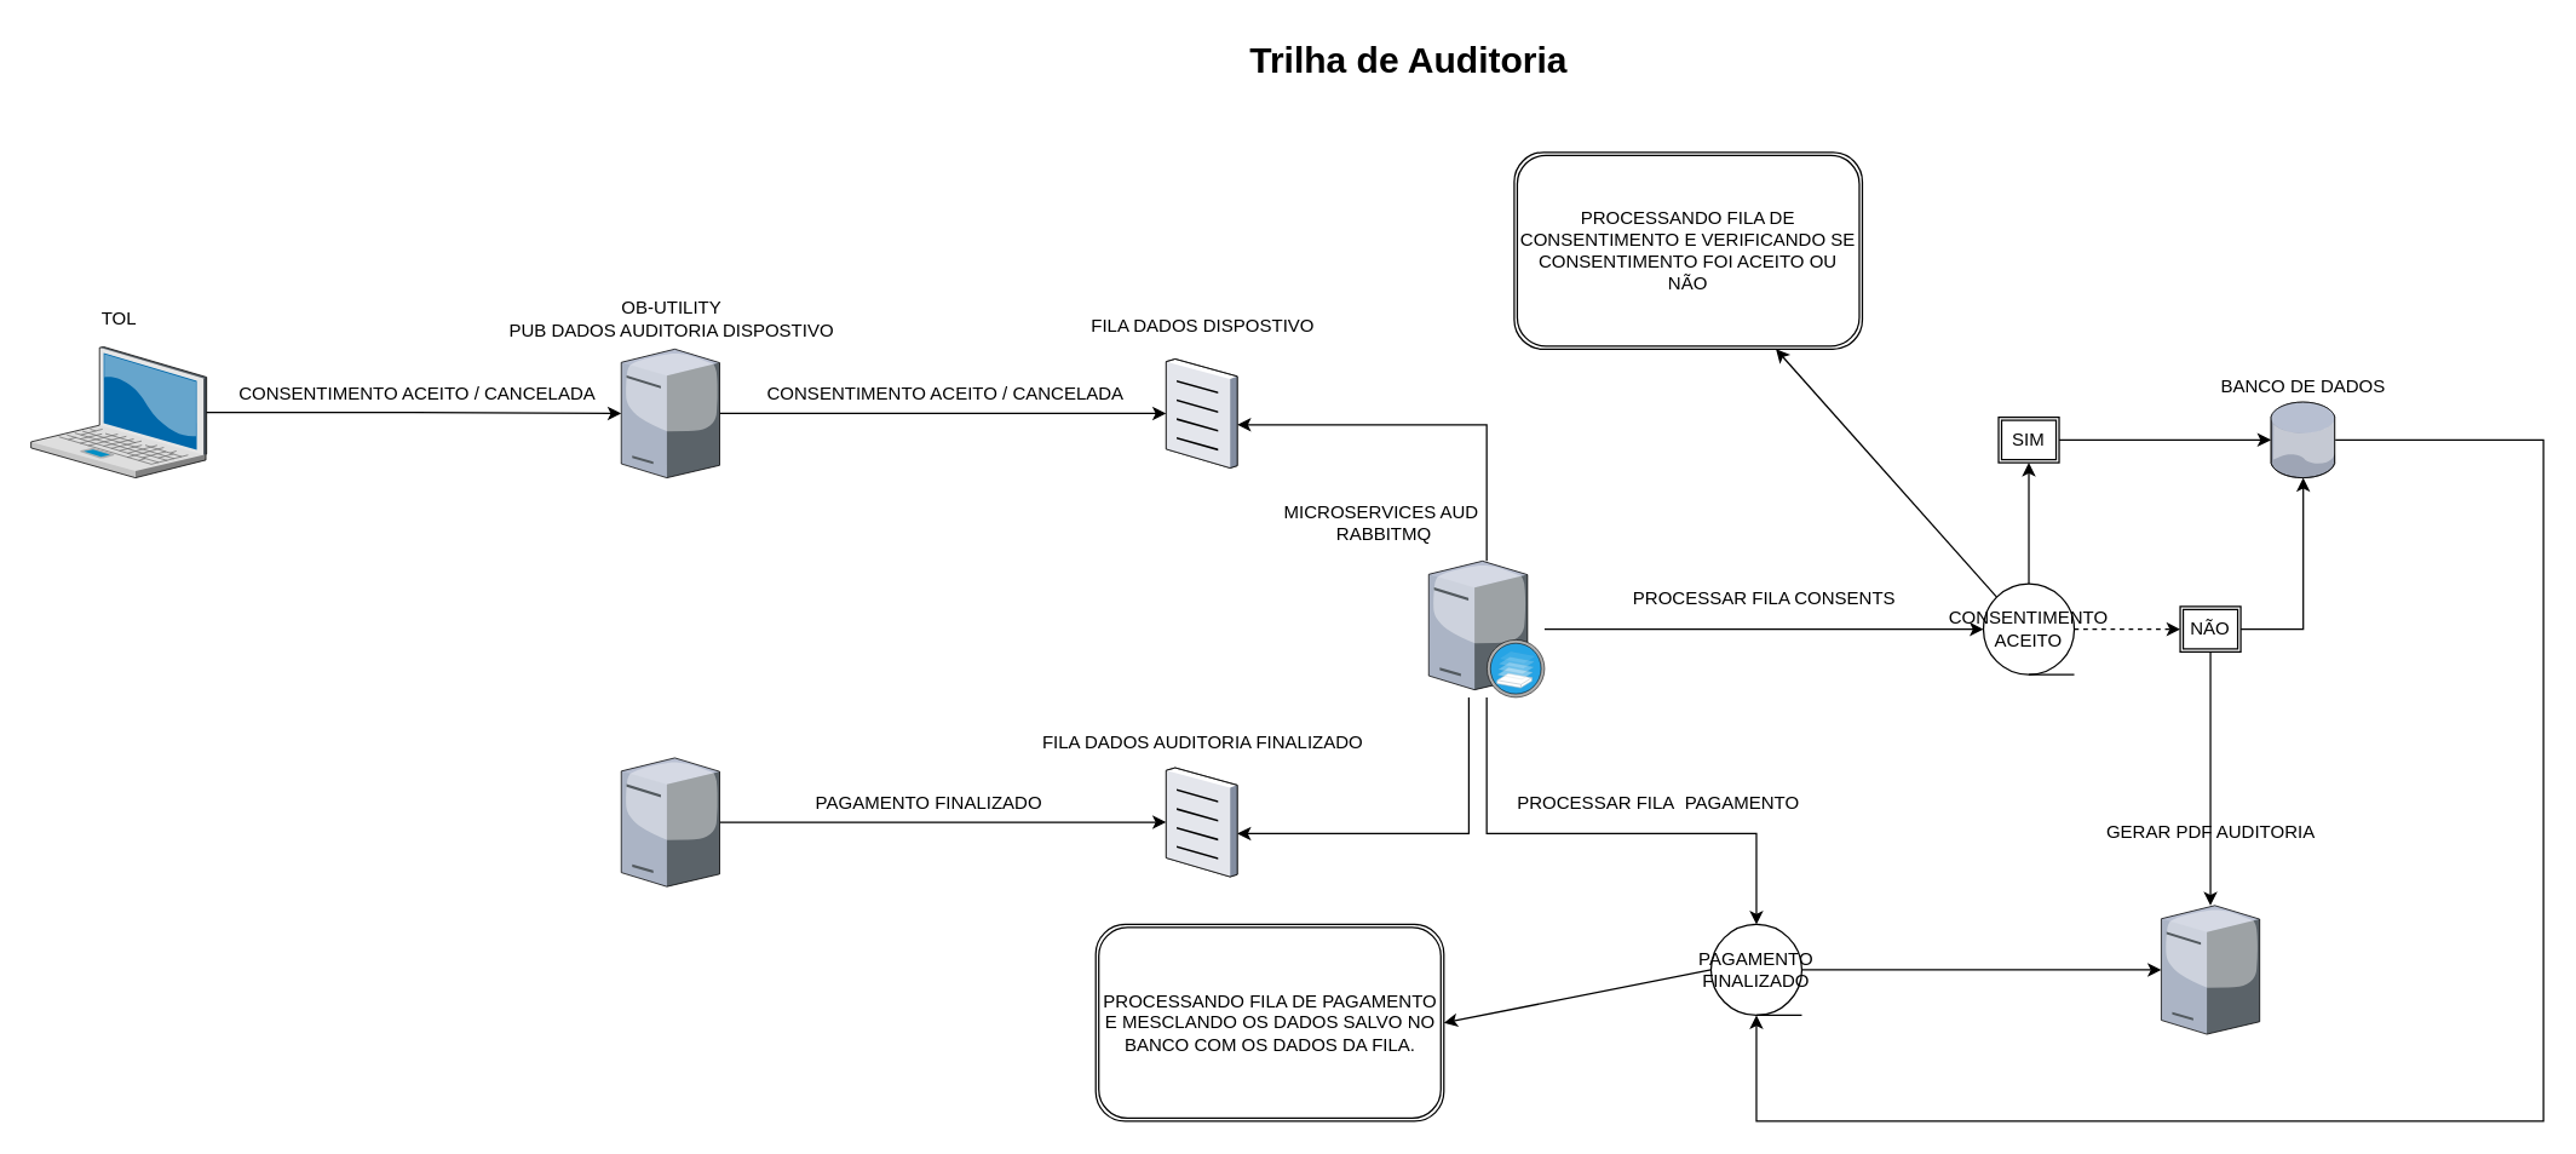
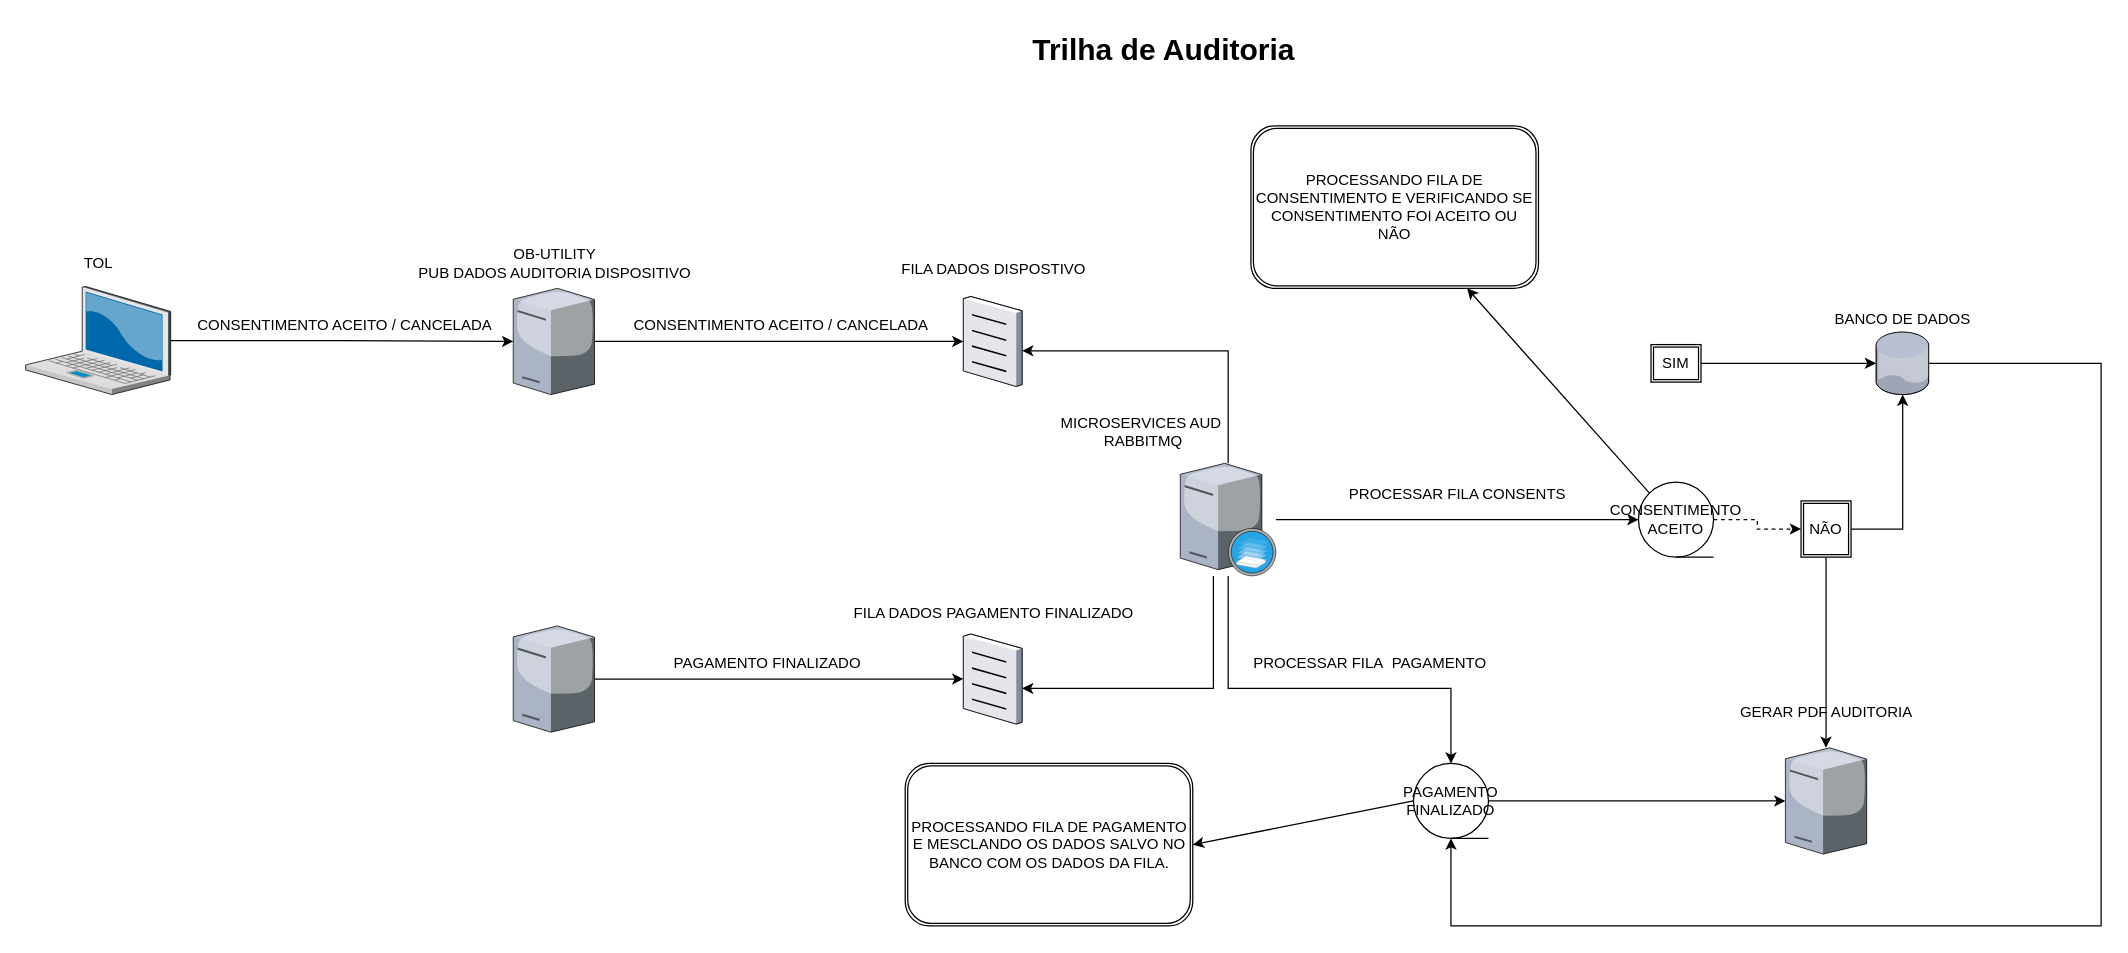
  <mxCell id="0" style=";html=1;" />
  <mxCell id="1" style=";html=1;" parent="0" />
  <mxCell id="2" value="Trilha de Auditoria" style="text;strokeColor=none;fillColor=none;html=1;fontSize=24;fontStyle=1;verticalAlign=middle;align=center;" parent="1" vertex="1"><mxGeometry x="499" y="20" width="861" height="40" as="geometry" /></mxCell>
  <mxCell id="3" value="" style="verticalLabelPosition=bottom;sketch=0;aspect=fixed;html=1;verticalAlign=top;strokeColor=none;align=center;outlineConnect=0;shape=mxgraph.citrix.document;" vertex="1" parent="1"><mxGeometry x="770" y="236.5" width="47" height="72" as="geometry" /></mxCell>
  <mxCell id="4" value="" style="verticalLabelPosition=bottom;sketch=0;aspect=fixed;html=1;verticalAlign=top;strokeColor=none;align=center;outlineConnect=0;shape=mxgraph.citrix.laptop_2;" vertex="1" parent="1"><mxGeometry x="20" y="228.5" width="116" height="86.5" as="geometry" /></mxCell>
  <mxCell id="5" value="" style="edgeStyle=orthogonalEdgeStyle;rounded=0;orthogonalLoop=1;jettySize=auto;html=1;" edge="1" parent="1" source="6" target="3"><mxGeometry relative="1" as="geometry"><mxPoint x="555" y="272.5" as="targetPoint" /></mxGeometry></mxCell>
  <mxCell id="6" value="" style="verticalLabelPosition=bottom;sketch=0;aspect=fixed;html=1;verticalAlign=top;strokeColor=none;align=center;outlineConnect=0;shape=mxgraph.citrix.license_server;" vertex="1" parent="1"><mxGeometry x="410" y="230" width="65" height="85" as="geometry" /></mxCell>
  <mxCell id="7" value="TOL" style="text;html=1;align=center;verticalAlign=middle;resizable=0;points=[];autosize=1;strokeColor=none;fillColor=none;" vertex="1" parent="1"><mxGeometry x="58" y="200" width="40" height="20" as="geometry" /></mxCell>
- <mxCell id="8" value="OB-UTILITY&lt;br&gt;PUB DADOS AUDITORIA DISPOSTIVO" style="text;html=1;align=center;verticalAlign=middle;resizable=0;points=[];autosize=1;strokeColor=none;fillColor=none;" vertex="1" parent="1"><mxGeometry x="327.5" y="195" width="230" height="30" as="geometry" /></mxCell>
+ <mxCell id="8" value="OB-UTILITY&lt;br&gt;PUB DADOS AUDITORIA DISPOSITIVO" style="text;html=1;align=center;verticalAlign=middle;resizable=0;points=[];autosize=1;strokeColor=none;fillColor=none;" vertex="1" parent="1"><mxGeometry x="327.5" y="195" width="230" height="30" as="geometry" /></mxCell>
  <mxCell id="9" value="FILA DADOS DISPOSTIVO" style="text;html=1;align=center;verticalAlign=middle;resizable=0;points=[];autosize=1;strokeColor=none;fillColor=none;" vertex="1" parent="1"><mxGeometry x="713.5" y="205" width="160" height="20" as="geometry" /></mxCell>
  <mxCell id="10" value="" style="edgeStyle=orthogonalEdgeStyle;rounded=0;orthogonalLoop=1;jettySize=auto;html=1;" edge="1" parent="1" source="14" target="3"><mxGeometry relative="1" as="geometry"><mxPoint x="960" y="200" as="sourcePoint" /><mxPoint x="1001.75" y="415" as="targetPoint" /><Array as="points"><mxPoint x="982" y="280" /></Array></mxGeometry></mxCell>
  <mxCell id="11" value="" style="edgeStyle=orthogonalEdgeStyle;rounded=0;orthogonalLoop=1;jettySize=auto;html=1;" edge="1" parent="1" source="14" target="18"><mxGeometry relative="1" as="geometry"><mxPoint x="950" y="470" as="sourcePoint" /><mxPoint x="1098.3" y="555" as="targetPoint" /><Array as="points"><mxPoint x="970" y="550" /></Array></mxGeometry></mxCell>
  <mxCell id="12" value="" style="edgeStyle=orthogonalEdgeStyle;rounded=0;orthogonalLoop=1;jettySize=auto;html=1;" edge="1" parent="1" source="14" target="30"><mxGeometry relative="1" as="geometry"><mxPoint x="1194.75" y="415" as="targetPoint" /></mxGeometry></mxCell>
  <mxCell id="13" value="" style="edgeStyle=orthogonalEdgeStyle;rounded=0;orthogonalLoop=1;jettySize=auto;html=1;" edge="1" parent="1" source="14" target="41"><mxGeometry relative="1" as="geometry"><mxPoint x="1160" y="580" as="targetPoint" /><Array as="points"><mxPoint x="982" y="550" /><mxPoint x="1160" y="550" /></Array></mxGeometry></mxCell>
  <mxCell id="14" value="" style="verticalLabelPosition=bottom;sketch=0;aspect=fixed;html=1;verticalAlign=top;strokeColor=none;align=center;outlineConnect=0;shape=mxgraph.citrix.xenserver;" vertex="1" parent="1"><mxGeometry x="943.5" y="370" width="76.5" height="90" as="geometry" /></mxCell>
  <mxCell id="15" value="MICROSERVICES AUD&lt;br&gt;&amp;nbsp;RABBITMQ" style="text;html=1;align=center;verticalAlign=middle;resizable=0;points=[];autosize=1;strokeColor=none;fillColor=none;" vertex="1" parent="1"><mxGeometry x="841.75" y="330" width="140" height="30" as="geometry" /></mxCell>
  <mxCell id="16" value="" style="edgeStyle=orthogonalEdgeStyle;rounded=0;orthogonalLoop=1;jettySize=auto;html=1;" edge="1" parent="1" source="17" target="18"><mxGeometry relative="1" as="geometry"><mxPoint x="527.5" y="542.5" as="targetPoint" /></mxGeometry></mxCell>
  <mxCell id="17" value="" style="verticalLabelPosition=bottom;sketch=0;aspect=fixed;html=1;verticalAlign=top;strokeColor=none;align=center;outlineConnect=0;shape=mxgraph.citrix.license_server;" vertex="1" parent="1"><mxGeometry x="410" y="500" width="65" height="85" as="geometry" /></mxCell>
  <mxCell id="18" value="" style="verticalLabelPosition=bottom;sketch=0;aspect=fixed;html=1;verticalAlign=top;strokeColor=none;align=center;outlineConnect=0;shape=mxgraph.citrix.document;" vertex="1" parent="1"><mxGeometry x="770" y="506.5" width="47" height="72" as="geometry" /></mxCell>
- <mxCell id="19" value="FILA DADOS AUDITORIA FINALIZADO" style="text;html=1;align=center;verticalAlign=middle;resizable=0;points=[];autosize=1;strokeColor=none;fillColor=none;" vertex="1" parent="1"><mxGeometry x="673.5" y="480" width="240" height="20" as="geometry" /></mxCell>
+ <mxCell id="19" value="FILA DADOS PAGAMENTO FINALIZADO" style="text;html=1;align=center;verticalAlign=middle;resizable=0;points=[];autosize=1;strokeColor=none;fillColor=none;" vertex="1" parent="1"><mxGeometry x="673.5" y="480" width="240" height="20" as="geometry" /></mxCell>
  <mxCell id="20" value="" style="edgeStyle=orthogonalEdgeStyle;rounded=0;orthogonalLoop=1;jettySize=auto;html=1;" edge="1" parent="1" source="4" target="6"><mxGeometry relative="1" as="geometry"><mxPoint x="180" y="272.75" as="sourcePoint" /><mxPoint x="395" y="272.75" as="targetPoint" /></mxGeometry></mxCell>
  <mxCell id="21" value="CONSENTIMENTO ACEITO / CANCELADA" style="text;html=1;align=center;verticalAlign=middle;resizable=0;points=[];autosize=1;strokeColor=none;fillColor=none;" vertex="1" parent="1"><mxGeometry x="150" y="250" width="250" height="20" as="geometry" /></mxCell>
  <mxCell id="22" value="PAGAMENTO FINALIZADO" style="text;html=1;align=center;verticalAlign=middle;resizable=0;points=[];autosize=1;strokeColor=none;fillColor=none;" vertex="1" parent="1"><mxGeometry x="527.5" y="520" width="170" height="20" as="geometry" /></mxCell>
  <mxCell id="23" value="CONSENTIMENTO ACEITO / CANCELADA" style="text;html=1;align=center;verticalAlign=middle;resizable=0;points=[];autosize=1;strokeColor=none;fillColor=none;" vertex="1" parent="1"><mxGeometry x="499" y="250" width="250" height="20" as="geometry" /></mxCell>
  <mxCell id="24" value="" style="edgeStyle=orthogonalEdgeStyle;rounded=0;orthogonalLoop=1;jettySize=auto;html=1;" edge="1" parent="1" source="25" target="41"><mxGeometry relative="1" as="geometry"><mxPoint x="1583.75" y="290" as="targetPoint" /><Array as="points"><mxPoint x="1680" y="290" /><mxPoint x="1680" y="740" /><mxPoint x="1160" y="740" /></Array></mxGeometry></mxCell>
  <mxCell id="25" value="" style="verticalLabelPosition=bottom;sketch=0;aspect=fixed;html=1;verticalAlign=top;strokeColor=none;align=center;outlineConnect=0;shape=mxgraph.citrix.database;" vertex="1" parent="1"><mxGeometry x="1500" y="265" width="42.5" height="50" as="geometry" /></mxCell>
  <mxCell id="26" value="BANCO DE DADOS" style="text;html=1;align=center;verticalAlign=middle;resizable=0;points=[];autosize=1;strokeColor=none;fillColor=none;" vertex="1" parent="1"><mxGeometry x="1461.25" y="245" width="120" height="20" as="geometry" /></mxCell>
- <mxCell id="27" value="" style="edgeStyle=orthogonalEdgeStyle;rounded=0;orthogonalLoop=1;jettySize=auto;html=1;" edge="1" parent="1" source="30" target="32"><mxGeometry relative="1" as="geometry" /></mxCell>
  <mxCell id="28" value="" style="edgeStyle=orthogonalEdgeStyle;rounded=0;orthogonalLoop=1;jettySize=auto;html=1;dashed=1;" edge="1" parent="1" source="30" target="35"><mxGeometry relative="1" as="geometry" /></mxCell>
  <mxCell id="29" style="edgeStyle=none;rounded=0;orthogonalLoop=1;jettySize=auto;html=1;exitX=0;exitY=0;exitDx=0;exitDy=0;" edge="1" parent="1" source="30" target="42"><mxGeometry relative="1" as="geometry"><mxPoint x="1170" y="190" as="targetPoint" /></mxGeometry></mxCell>
  <mxCell id="30" value="CONSENTIMENTO ACEITO" style="shape=tapeData;whiteSpace=wrap;html=1;perimeter=ellipsePerimeter;" vertex="1" parent="1"><mxGeometry x="1310" y="385" width="60" height="60" as="geometry" /></mxCell>
  <mxCell id="31" value="" style="edgeStyle=orthogonalEdgeStyle;rounded=0;orthogonalLoop=1;jettySize=auto;html=1;" edge="1" parent="1" source="32" target="25"><mxGeometry relative="1" as="geometry"><mxPoint x="1400" y="330" as="targetPoint" /></mxGeometry></mxCell>
  <mxCell id="32" value="SIM" style="shape=ext;double=1;rounded=0;whiteSpace=wrap;html=1;" vertex="1" parent="1"><mxGeometry x="1320" y="275" width="40" height="30" as="geometry" /></mxCell>
  <mxCell id="33" value="" style="edgeStyle=orthogonalEdgeStyle;rounded=0;orthogonalLoop=1;jettySize=auto;html=1;" edge="1" parent="1" source="35" target="25"><mxGeometry relative="1" as="geometry"><mxPoint x="1460" y="330" as="targetPoint" /></mxGeometry></mxCell>
  <mxCell id="34" value="" style="edgeStyle=orthogonalEdgeStyle;rounded=0;orthogonalLoop=1;jettySize=auto;html=1;" edge="1" parent="1" source="35" target="36"><mxGeometry relative="1" as="geometry"><mxPoint x="1460" y="490" as="targetPoint" /></mxGeometry></mxCell>
- <mxCell id="35" value="NÃO" style="shape=ext;double=1;rounded=0;whiteSpace=wrap;html=1;" vertex="1" parent="1"><mxGeometry x="1440" y="400" width="40" height="30" as="geometry" /></mxCell>
+ <mxCell id="35" value="NÃO" style="shape=ext;double=1;rounded=0;whiteSpace=wrap;html=1;" vertex="1" parent="1"><mxGeometry x="1440" y="400" width="40" height="45" as="geometry" /></mxCell>
  <mxCell id="36" value="" style="verticalLabelPosition=bottom;sketch=0;aspect=fixed;html=1;verticalAlign=top;strokeColor=none;align=center;outlineConnect=0;shape=mxgraph.citrix.license_server;" vertex="1" parent="1"><mxGeometry x="1427.5" y="597.5" width="65" height="85" as="geometry" /></mxCell>
- <mxCell id="37" value="GERAR PDF AUDITORIA" style="text;html=1;align=center;verticalAlign=middle;resizable=0;points=[];autosize=1;strokeColor=none;fillColor=none;" vertex="1" parent="1"><mxGeometry x="1385" y="538.5" width="150" height="20" as="geometry" /></mxCell>
+ <mxCell id="37" value="GERAR PDF AUDITORIA" style="text;html=1;align=center;verticalAlign=middle;resizable=0;points=[];autosize=1;strokeColor=none;fillColor=none;" vertex="1" parent="1"><mxGeometry x="1385" y="558.5" width="150" height="20" as="geometry" /></mxCell>
  <mxCell id="38" value="PROCESSAR FILA CONSENTS" style="text;html=1;align=center;verticalAlign=middle;resizable=0;points=[];autosize=1;strokeColor=none;fillColor=none;" vertex="1" parent="1"><mxGeometry x="1070" y="385" width="190" height="20" as="geometry" /></mxCell>
  <mxCell id="39" value="" style="edgeStyle=orthogonalEdgeStyle;rounded=0;orthogonalLoop=1;jettySize=auto;html=1;" edge="1" parent="1" source="41" target="36"><mxGeometry relative="1" as="geometry"><mxPoint x="1240" y="640" as="targetPoint" /></mxGeometry></mxCell>
  <mxCell id="40" style="edgeStyle=none;rounded=0;orthogonalLoop=1;jettySize=auto;html=1;exitX=0;exitY=0.5;exitDx=0;exitDy=0;entryX=1;entryY=0.5;entryDx=0;entryDy=0;" edge="1" parent="1" source="41" target="43"><mxGeometry relative="1" as="geometry" /></mxCell>
  <mxCell id="41" value="PAGAMENTO FINALIZADO" style="shape=tapeData;whiteSpace=wrap;html=1;perimeter=ellipsePerimeter;" vertex="1" parent="1"><mxGeometry x="1130" y="610" width="60" height="60" as="geometry" /></mxCell>
  <mxCell id="42" value="PROCESSANDO FILA DE CONSENTIMENTO E VERIFICANDO SE CONSENTIMENTO FOI ACEITO OU NÃO" style="shape=ext;double=1;rounded=1;whiteSpace=wrap;html=1;" vertex="1" parent="1"><mxGeometry x="1000" y="100" width="230" height="130" as="geometry" /></mxCell>
  <mxCell id="43" value="PROCESSANDO FILA DE PAGAMENTO E MESCLANDO OS DADOS SALVO NO BANCO COM OS DADOS DA FILA." style="shape=ext;double=1;rounded=1;whiteSpace=wrap;html=1;" vertex="1" parent="1"><mxGeometry x="723.5" y="610" width="230" height="130" as="geometry" /></mxCell>
  <mxCell id="44" value="PROCESSAR FILA&amp;nbsp; PAGAMENTO" style="text;html=1;align=center;verticalAlign=middle;resizable=0;points=[];autosize=1;strokeColor=none;fillColor=none;" vertex="1" parent="1"><mxGeometry x="995" y="520" width="200" height="20" as="geometry" /></mxCell>
